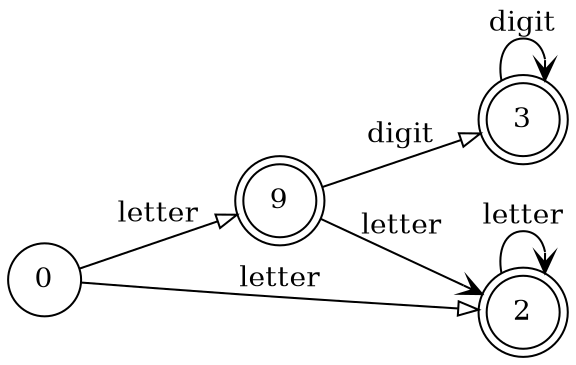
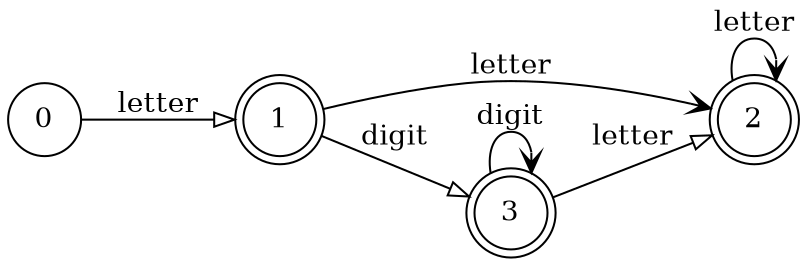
  digraph {
    rankdir=LR
    node [shape=doublecircle]
    edge [arrowhead=vee]
-   1 [label=9]
+   1
    2
    3
    0 [shape=circle]
    1 -> 2 [label=letter]
    1 -> 3 [arrowhead=onormal label=digit]
    2 -> 2 [label=letter]
-   0 -> 2 [arrowhead=onormal label=letter]
+   3 -> 2 [arrowhead=onormal label=letter]
    3 -> 3 [label=digit]
    0 -> 1 [arrowhead=onormal label=letter]
  }
